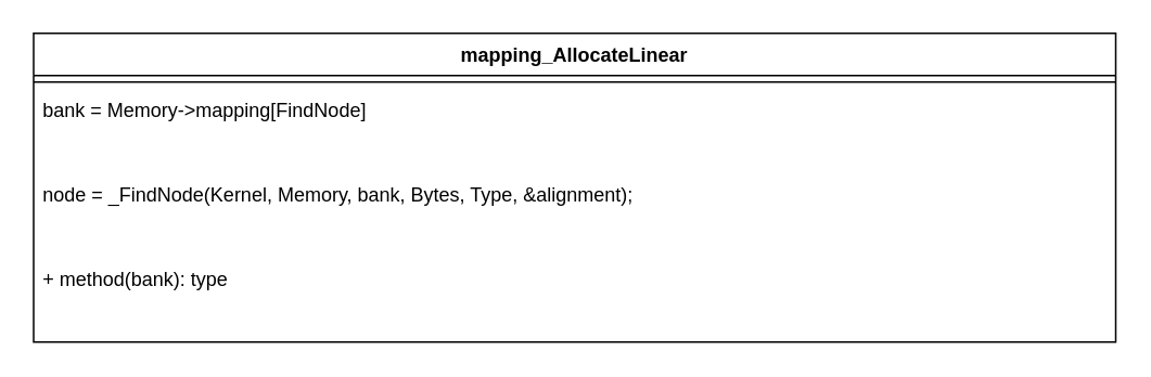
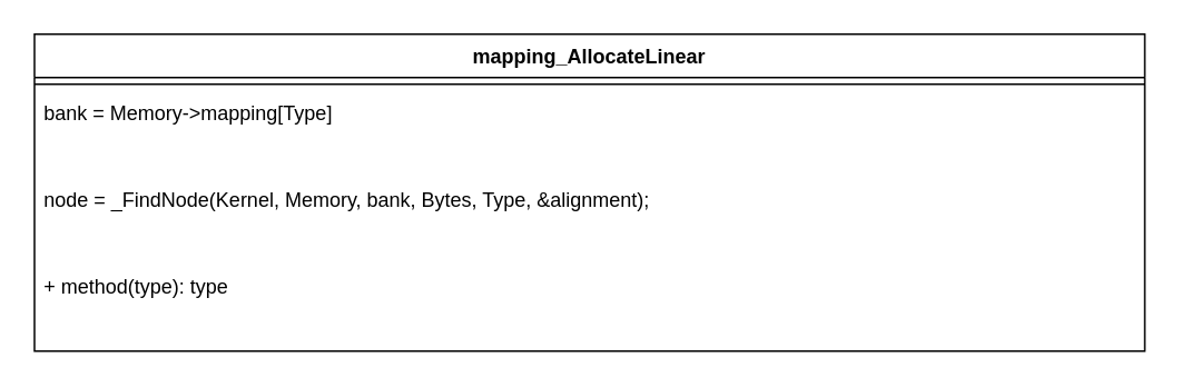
  <mxCell id="0" />
  <mxCell id="1" parent="0" />
  <mxCell id="2" value="mapping_AllocateLinear" style="swimlane;fontStyle=1;align=center;verticalAlign=top;childLayout=stackLayout;horizontal=1;startSize=26;horizontalStack=0;resizeParent=1;resizeParentMax=0;resizeLast=0;collapsible=1;marginBottom=0;whiteSpace=wrap;html=1;" vertex="1" parent="1"><mxGeometry x="20" y="20" width="665" height="190" as="geometry" /></mxCell>
  <mxCell id="3" value="" style="line;strokeWidth=1;fillColor=none;align=left;verticalAlign=middle;spacingTop=-1;spacingLeft=3;spacingRight=3;rotatable=0;labelPosition=right;points=[];portConstraint=eastwest;strokeColor=inherit;" vertex="1" parent="2"><mxGeometry y="26" width="665" height="8" as="geometry" /></mxCell>
- <mxCell id="4" value="bank = Memory-&amp;gt;mapping[FindNode]" style="text;strokeColor=none;fillColor=none;align=left;verticalAlign=top;spacingLeft=4;spacingRight=4;overflow=hidden;rotatable=0;points=[[0,0.5],[1,0.5]];portConstraint=eastwest;whiteSpace=wrap;html=1;" vertex="1" parent="2"><mxGeometry y="34" width="665" height="52" as="geometry" /></mxCell>
+ <mxCell id="4" value="bank = Memory-&amp;gt;mapping[Type]" style="text;strokeColor=none;fillColor=none;align=left;verticalAlign=top;spacingLeft=4;spacingRight=4;overflow=hidden;rotatable=0;points=[[0,0.5],[1,0.5]];portConstraint=eastwest;whiteSpace=wrap;html=1;" vertex="1" parent="2"><mxGeometry y="34" width="665" height="52" as="geometry" /></mxCell>
  <mxCell id="5" value="node = _FindNode(Kernel, Memory, bank, Bytes, Type, &amp;amp;alignment);" style="text;strokeColor=none;fillColor=none;align=left;verticalAlign=top;spacingLeft=4;spacingRight=4;overflow=hidden;rotatable=0;points=[[0,0.5],[1,0.5]];portConstraint=eastwest;whiteSpace=wrap;html=1;" vertex="1" parent="2"><mxGeometry y="86" width="665" height="52" as="geometry" /></mxCell>
- <mxCell id="6" value="+ method(bank): type" style="text;strokeColor=none;fillColor=none;align=left;verticalAlign=top;spacingLeft=4;spacingRight=4;overflow=hidden;rotatable=0;points=[[0,0.5],[1,0.5]];portConstraint=eastwest;whiteSpace=wrap;html=1;" vertex="1" parent="2"><mxGeometry y="138" width="665" height="52" as="geometry" /></mxCell>
+ <mxCell id="6" value="+ method(type): type" style="text;strokeColor=none;fillColor=none;align=left;verticalAlign=top;spacingLeft=4;spacingRight=4;overflow=hidden;rotatable=0;points=[[0,0.5],[1,0.5]];portConstraint=eastwest;whiteSpace=wrap;html=1;" vertex="1" parent="2"><mxGeometry y="138" width="665" height="52" as="geometry" /></mxCell>
